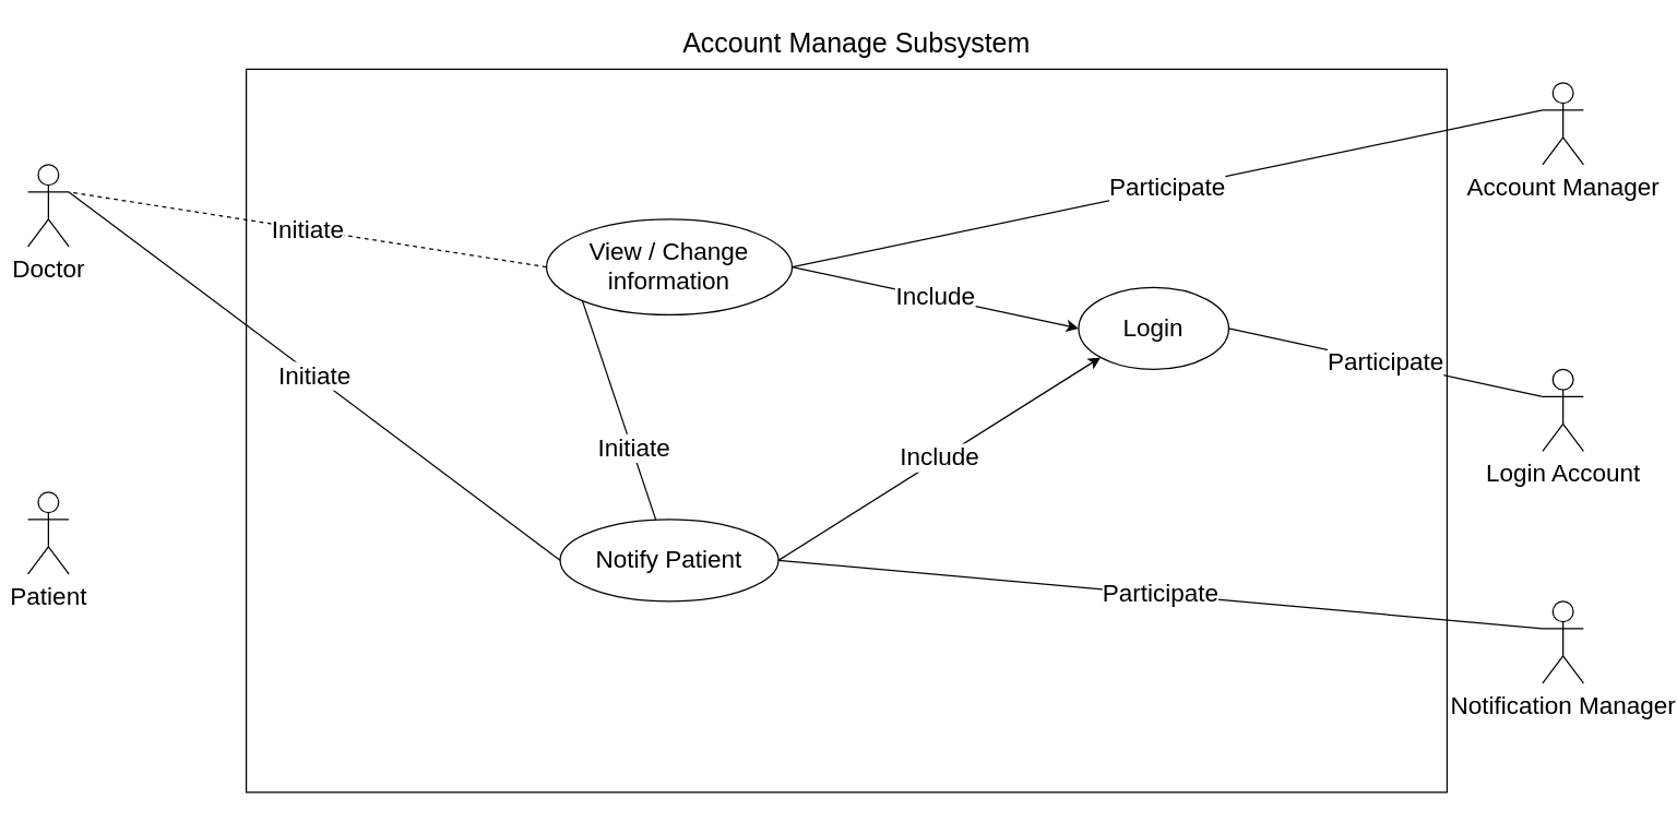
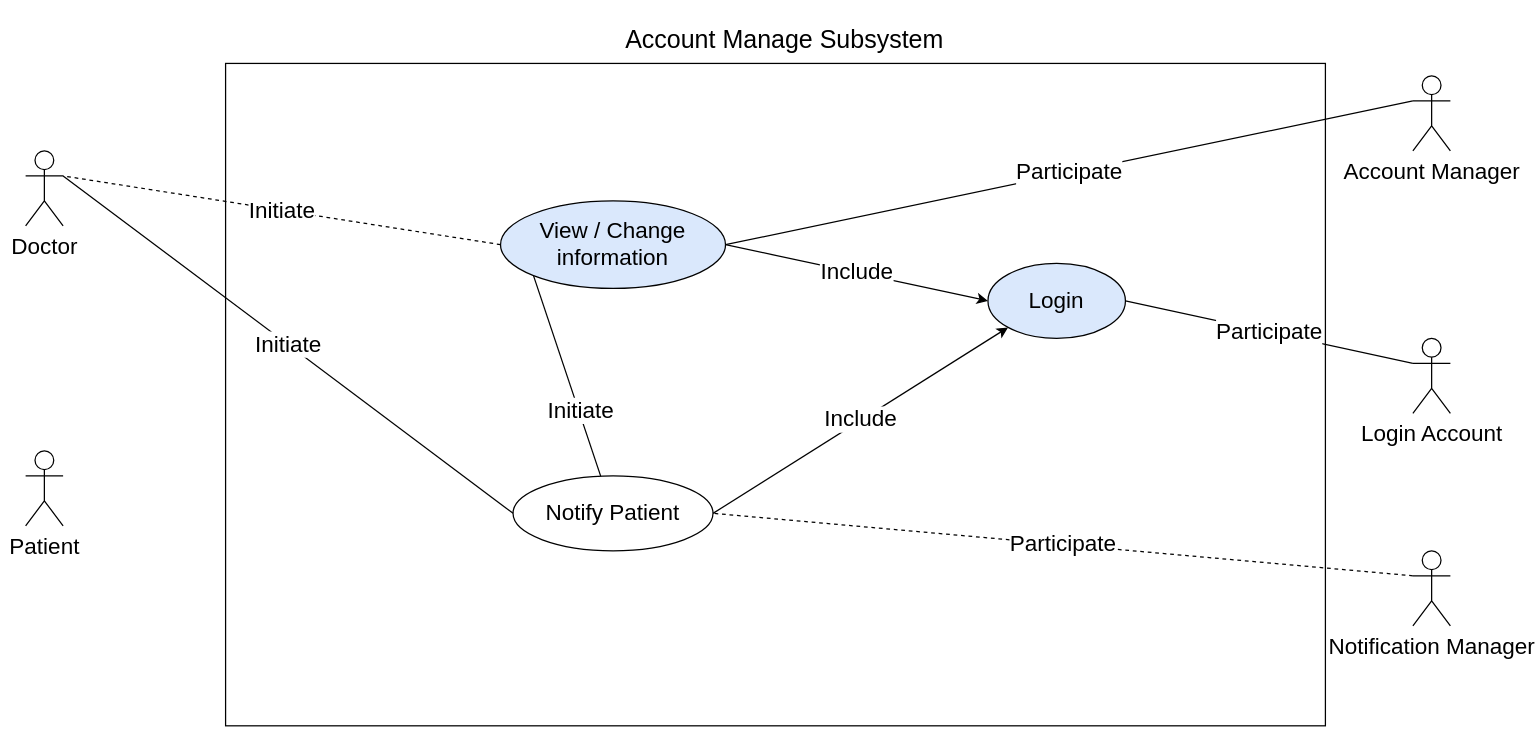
  <mxCell id="0" />
  <mxCell id="1" parent="0" />
  <mxCell id="2" value="Doctor" style="shape=umlActor;verticalLabelPosition=bottom;verticalAlign=top;html=1;outlineConnect=0;fontSize=18;" vertex="1" parent="1"><mxGeometry x="20" y="120" width="30" height="60" as="geometry" /></mxCell>
  <mxCell id="3" value="Patient" style="shape=umlActor;verticalLabelPosition=bottom;verticalAlign=top;html=1;outlineConnect=0;fontSize=18;" vertex="1" parent="1"><mxGeometry x="20" y="360" width="30" height="60" as="geometry" /></mxCell>
- <mxCell id="4" value="View / Change&lt;br&gt;information" style="ellipse;whiteSpace=wrap;html=1;fontSize=18;" vertex="1" parent="1"><mxGeometry x="400" y="160" width="180" height="70" as="geometry" /></mxCell>
+ <mxCell id="4" value="View / Change&lt;br&gt;information" style="ellipse;whiteSpace=wrap;html=1;fontSize=18;fillColor=#dae8fc;" vertex="1" parent="1"><mxGeometry x="400" y="160" width="180" height="70" as="geometry" /></mxCell>
  <mxCell id="5" value="Notify Patient" style="ellipse;whiteSpace=wrap;html=1;fontSize=18;" vertex="1" parent="1"><mxGeometry x="410" y="380" width="160" height="60" as="geometry" /></mxCell>
  <mxCell id="6" value="Initiate" style="endArrow=none;html=1;fontSize=18;entryX=1;entryY=0.333;entryDx=0;entryDy=0;entryPerimeter=0;exitX=0;exitY=0.5;exitDx=0;exitDy=0;dashed=1;" edge="1" parent="1" source="4" target="2"><mxGeometry width="50" height="50" relative="1" as="geometry"><mxPoint x="470" y="350" as="sourcePoint" /><mxPoint x="520" y="300" as="targetPoint" /></mxGeometry></mxCell>
  <mxCell id="7" value="Initiate" style="endArrow=none;html=1;fontSize=18;entryX=1;entryY=0.333;entryDx=0;entryDy=0;entryPerimeter=0;exitX=0;exitY=0.5;exitDx=0;exitDy=0;" edge="1" parent="1" source="5" target="2"><mxGeometry width="50" height="50" relative="1" as="geometry"><mxPoint x="390" y="335" as="sourcePoint" /><mxPoint x="40" y="280" as="targetPoint" /></mxGeometry></mxCell>
  <mxCell id="8" value="Initiate" style="endArrow=none;html=1;fontSize=18;exitX=0;exitY=1;exitDx=0;exitDy=0;" edge="1" parent="1" source="4" target="5"><mxGeometry x="0.364" y="1" width="50" height="50" relative="1" as="geometry"><mxPoint x="400" y="540" as="sourcePoint" /><mxPoint x="40" y="270" as="targetPoint" /><mxPoint as="offset" /></mxGeometry></mxCell>
- <mxCell id="9" value="Login" style="ellipse;whiteSpace=wrap;html=1;fontSize=18;" vertex="1" parent="1"><mxGeometry x="790" y="210" width="110" height="60" as="geometry" /></mxCell>
+ <mxCell id="9" value="Login" style="ellipse;whiteSpace=wrap;html=1;fontSize=18;fillColor=#dae8fc;" vertex="1" parent="1"><mxGeometry x="790" y="210" width="110" height="60" as="geometry" /></mxCell>
  <mxCell id="10" value="Include" style="endArrow=classic;html=1;fontSize=18;entryX=0;entryY=0.5;entryDx=0;entryDy=0;exitX=1;exitY=0.5;exitDx=0;exitDy=0;" edge="1" parent="1" source="4" target="9"><mxGeometry width="50" height="50" relative="1" as="geometry"><mxPoint x="470" y="350" as="sourcePoint" /><mxPoint x="520" y="300" as="targetPoint" /></mxGeometry></mxCell>
  <mxCell id="11" value="Include" style="endArrow=classic;html=1;fontSize=18;entryX=0;entryY=1;entryDx=0;entryDy=0;exitX=1;exitY=0.5;exitDx=0;exitDy=0;" edge="1" parent="1" source="5" target="9"><mxGeometry width="50" height="50" relative="1" as="geometry"><mxPoint x="470" y="350" as="sourcePoint" /><mxPoint x="520" y="300" as="targetPoint" /></mxGeometry></mxCell>
  <mxCell id="12" value="Login Account" style="shape=umlActor;verticalLabelPosition=bottom;verticalAlign=top;html=1;outlineConnect=0;fontSize=18;" vertex="1" parent="1"><mxGeometry x="1130" y="270" width="30" height="60" as="geometry" /></mxCell>
  <mxCell id="13" value="Account Manager" style="shape=umlActor;verticalLabelPosition=bottom;verticalAlign=top;html=1;outlineConnect=0;fontSize=18;" vertex="1" parent="1"><mxGeometry x="1130" y="60" width="30" height="60" as="geometry" /></mxCell>
  <mxCell id="14" value="Notification Manager" style="shape=umlActor;verticalLabelPosition=bottom;verticalAlign=top;html=1;outlineConnect=0;fontSize=18;" vertex="1" parent="1"><mxGeometry x="1130" y="440" width="30" height="60" as="geometry" /></mxCell>
  <mxCell id="15" value="Participate" style="endArrow=none;html=1;fontSize=18;entryX=0;entryY=0.333;entryDx=0;entryDy=0;entryPerimeter=0;exitX=1;exitY=0.5;exitDx=0;exitDy=0;" edge="1" parent="1" source="4" target="13"><mxGeometry width="50" height="50" relative="1" as="geometry"><mxPoint x="510" y="350" as="sourcePoint" /><mxPoint x="560" y="300" as="targetPoint" /></mxGeometry></mxCell>
  <mxCell id="16" value="Participate" style="endArrow=none;html=1;fontSize=18;entryX=1;entryY=0.5;entryDx=0;entryDy=0;exitX=0;exitY=0.333;exitDx=0;exitDy=0;exitPerimeter=0;" edge="1" parent="1" source="12" target="9"><mxGeometry width="50" height="50" relative="1" as="geometry"><mxPoint x="510" y="350" as="sourcePoint" /><mxPoint x="560" y="300" as="targetPoint" /></mxGeometry></mxCell>
- <mxCell id="17" value="Participate" style="endArrow=none;html=1;fontSize=18;entryX=1;entryY=0.5;entryDx=0;entryDy=0;exitX=0;exitY=0.333;exitDx=0;exitDy=0;exitPerimeter=0;" edge="1" parent="1" source="14" target="5"><mxGeometry width="50" height="50" relative="1" as="geometry"><mxPoint x="510" y="350" as="sourcePoint" /><mxPoint x="560" y="300" as="targetPoint" /></mxGeometry></mxCell>
+ <mxCell id="17" value="Participate" style="endArrow=none;html=1;fontSize=18;entryX=1;entryY=0.5;entryDx=0;entryDy=0;exitX=0;exitY=0.333;exitDx=0;exitDy=0;exitPerimeter=0;dashed=1;" edge="1" parent="1" source="14" target="5"><mxGeometry width="50" height="50" relative="1" as="geometry"><mxPoint x="510" y="350" as="sourcePoint" /><mxPoint x="560" y="300" as="targetPoint" /></mxGeometry></mxCell>
  <mxCell id="18" value="" style="rounded=0;whiteSpace=wrap;html=1;fontSize=18;fillColor=none;" vertex="1" parent="1"><mxGeometry x="180" y="50" width="880" height="530" as="geometry" /></mxCell>
  <mxCell id="19" value="Account Manage Subsystem" style="text;html=1;strokeColor=none;fillColor=none;align=center;verticalAlign=middle;whiteSpace=wrap;rounded=0;fontSize=20;" vertex="1" parent="1"><mxGeometry x="456" y="20" width="343" height="20" as="geometry" /></mxCell>
